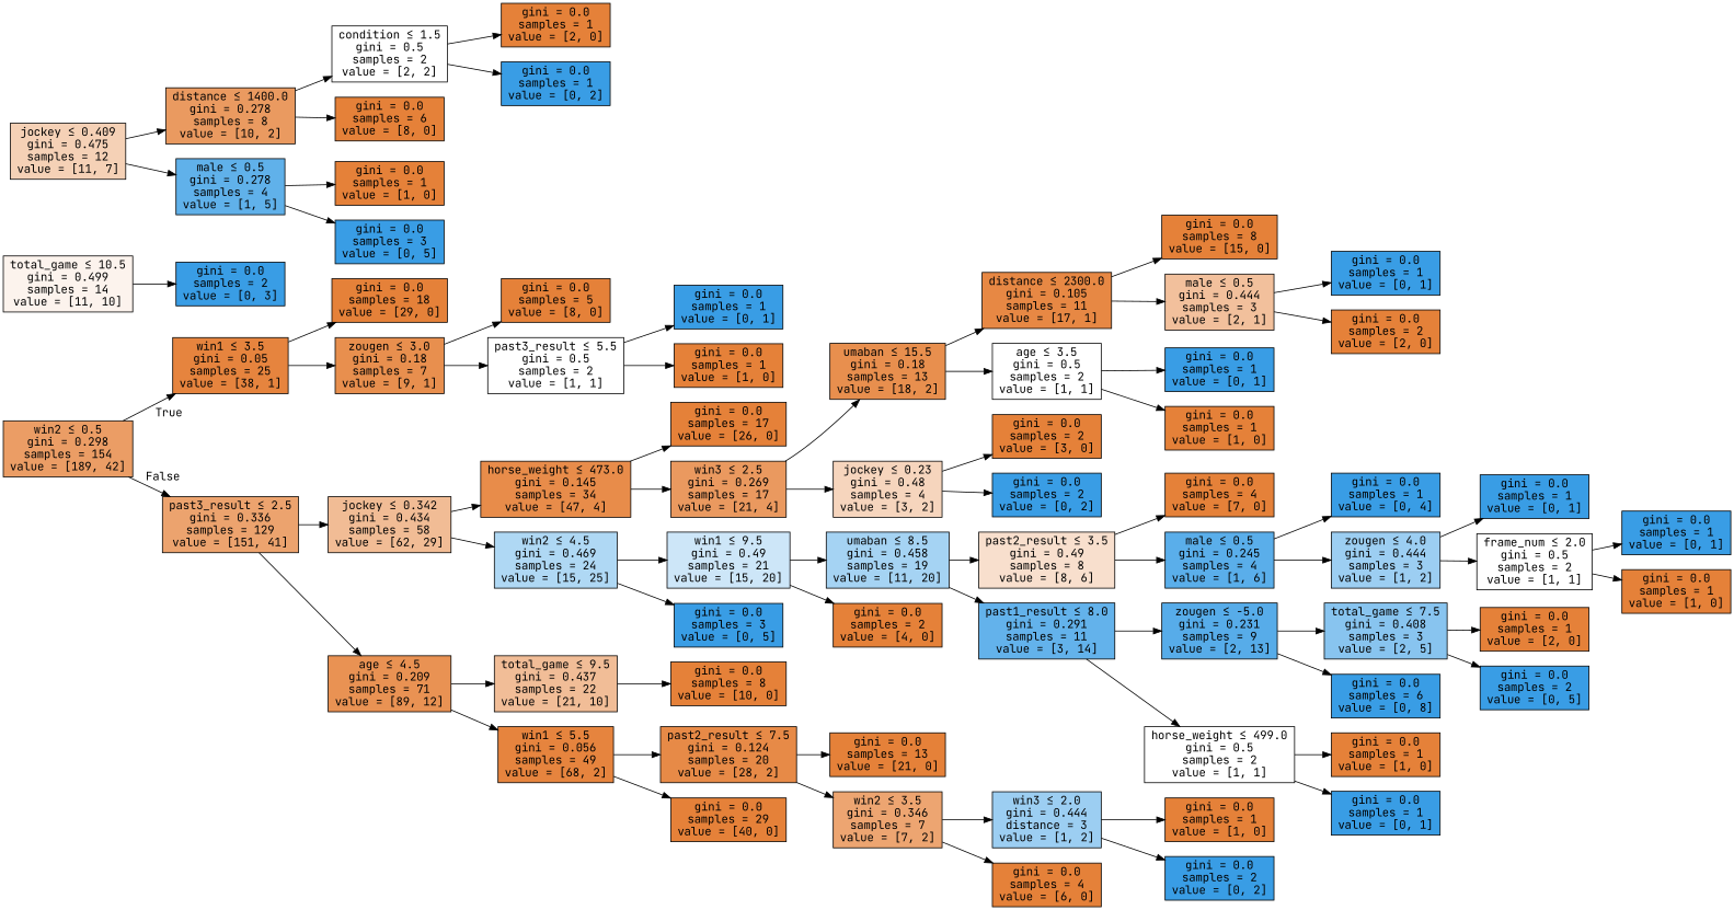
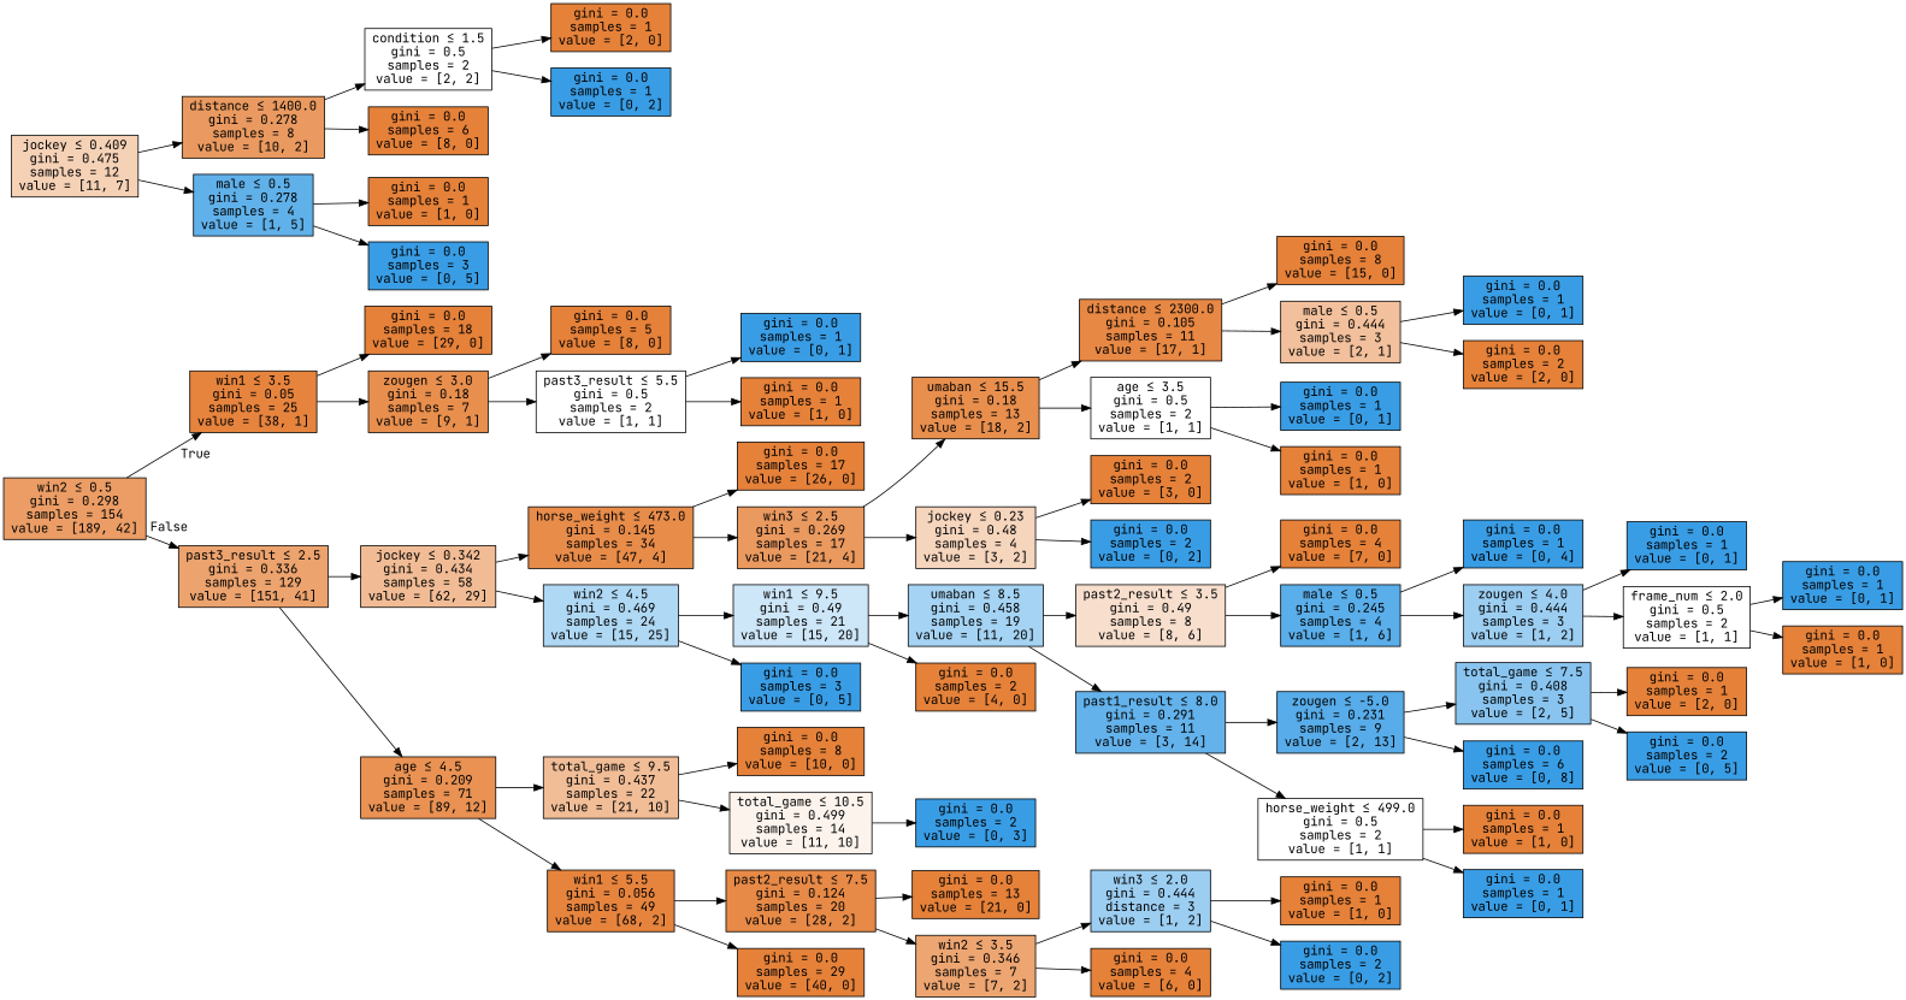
  digraph {
    fontname="JetBrains Mono"
    rankdir=LR
    node [color=black fillcolor="#e58139ff" fontname="JetBrains Mono" shape=box style=filled]
    edge [fontname="JetBrains Mono"]
    n1 [fillcolor="#e58139c6" label=<win2 &le; 0.5<br/>gini = 0.298<br/>samples = 154<br/>value = [189, 42]>]
    n2 [fillcolor="#e58139f8" label=<win1 &le; 3.5<br/>gini = 0.05<br/>samples = 25<br/>value = [38, 1]>]
    n3 [fillcolor="#e58139ba" label=<past3_result &le; 2.5<br/>gini = 0.336<br/>samples = 129<br/>value = [151, 41]>]
    n4 [label=<gini = 0.0<br/>samples = 18<br/>value = [29, 0]>]
    n5 [fillcolor="#e58139e3" label=<zougen &le; 3.0<br/>gini = 0.18<br/>samples = 7<br/>value = [9, 1]>]
    n6 [fillcolor="#e5813988" label=<jockey &le; 0.342<br/>gini = 0.434<br/>samples = 58<br/>value = [62, 29]>]
    n7 [fillcolor="#e58139dd" label=<age &le; 4.5<br/>gini = 0.209<br/>samples = 71<br/>value = [89, 12]>]
    n8 [label=<gini = 0.0<br/>samples = 5<br/>value = [8, 0]>]
    n9 [fillcolor="#e5813900" label=<past3_result &le; 5.5<br/>gini = 0.5<br/>samples = 2<br/>value = [1, 1]>]
    n10 [fillcolor="#399de5ff" label=<gini = 0.0<br/>samples = 1<br/>value = [0, 1]>]
    n11 [label=<gini = 0.0<br/>samples = 1<br/>value = [1, 0]>]
    n12 [fillcolor="#e58139e9" label=<horse_weight &le; 473.0<br/>gini = 0.145<br/>samples = 34<br/>value = [47, 4]>]
    n13 [fillcolor="#399de566" label=<win2 &le; 4.5<br/>gini = 0.469<br/>samples = 24<br/>value = [15, 25]>]
    n14 [fillcolor="#e5813986" label=<total_game &le; 9.5<br/>gini = 0.437<br/>samples = 22<br/>value = [21, 10]>]
    n15 [fillcolor="#e58139f8" label=<win1 &le; 5.5<br/>gini = 0.056<br/>samples = 49<br/>value = [68, 2]>]
    n16 [label=<gini = 0.0<br/>samples = 17<br/>value = [26, 0]>]
    n17 [fillcolor="#e58139ce" label=<win3 &le; 2.5<br/>gini = 0.269<br/>samples = 17<br/>value = [21, 4]>]
    n18 [fillcolor="#399de540" label=<win1 &le; 9.5<br/>gini = 0.49<br/>samples = 21<br/>value = [15, 20]>]
    n19 [fillcolor="#399de5ff" label=<gini = 0.0<br/>samples = 3<br/>value = [0, 5]>]
    n20 [fillcolor="#e58139e3" label=<umaban &le; 15.5<br/>gini = 0.18<br/>samples = 13<br/>value = [18, 2]>]
    n21 [fillcolor="#e5813955" label=<jockey &le; 0.23<br/>gini = 0.48<br/>samples = 4<br/>value = [3, 2]>]
    n22 [fillcolor="#e58139f0" label=<distance &le; 2300.0<br/>gini = 0.105<br/>samples = 11<br/>value = [17, 1]>]
    n23 [fillcolor="#e5813900" label=<age &le; 3.5<br/>gini = 0.5<br/>samples = 2<br/>value = [1, 1]>]
    n24 [label=<gini = 0.0<br/>samples = 2<br/>value = [3, 0]>]
    n25 [fillcolor="#399de5ff" label=<gini = 0.0<br/>samples = 2<br/>value = [0, 2]>]
    n26 [label=<gini = 0.0<br/>samples = 8<br/>value = [15, 0]>]
    n27 [fillcolor="#e581397f" label=<male &le; 0.5<br/>gini = 0.444<br/>samples = 3<br/>value = [2, 1]>]
    n28 [fillcolor="#399de5ff" label=<gini = 0.0<br/>samples = 1<br/>value = [0, 1]>]
    n29 [label=<gini = 0.0<br/>samples = 1<br/>value = [1, 0]>]
    n30 [fillcolor="#399de5ff" label=<gini = 0.0<br/>samples = 1<br/>value = [0, 1]>]
    n31 [label=<gini = 0.0<br/>samples = 2<br/>value = [2, 0]>]
    n32 [fillcolor="#399de573" label=<umaban &le; 8.5<br/>gini = 0.458<br/>samples = 19<br/>value = [11, 20]>]
    n33 [label=<gini = 0.0<br/>samples = 2<br/>value = [4, 0]>]
    n34 [fillcolor="#e5813940" label=<past2_result &le; 3.5<br/>gini = 0.49<br/>samples = 8<br/>value = [8, 6]>]
    n35 [fillcolor="#399de5c8" label=<past1_result &le; 8.0<br/>gini = 0.291<br/>samples = 11<br/>value = [3, 14]>]
    n36 [label=<gini = 0.0<br/>samples = 4<br/>value = [7, 0]>]
    n37 [fillcolor="#399de5d4" label=<male &le; 0.5<br/>gini = 0.245<br/>samples = 4<br/>value = [1, 6]>]
    n38 [fillcolor="#399de5d8" label=<zougen &le; -5.0<br/>gini = 0.231<br/>samples = 9<br/>value = [2, 13]>]
    n39 [fillcolor="#e5813900" label=<horse_weight &le; 499.0<br/>gini = 0.5<br/>samples = 2<br/>value = [1, 1]>]
    n40 [fillcolor="#399de5ff" label=<gini = 0.0<br/>samples = 1<br/>value = [0, 4]>]
    n41 [fillcolor="#399de57f" label=<zougen &le; 4.0<br/>gini = 0.444<br/>samples = 3<br/>value = [1, 2]>]
    n42 [fillcolor="#399de5ff" label=<gini = 0.0<br/>samples = 1<br/>value = [0, 1]>]
    n43 [fillcolor="#e5813900" label=<frame_num &le; 2.0<br/>gini = 0.5<br/>samples = 2<br/>value = [1, 1]>]
    n44 [fillcolor="#399de5ff" label=<gini = 0.0<br/>samples = 1<br/>value = [0, 1]>]
    n45 [label=<gini = 0.0<br/>samples = 1<br/>value = [1, 0]>]
    n46 [fillcolor="#399de599" label=<total_game &le; 7.5<br/>gini = 0.408<br/>samples = 3<br/>value = [2, 5]>]
    n47 [fillcolor="#399de5ff" label=<gini = 0.0<br/>samples = 6<br/>value = [0, 8]>]
    n48 [label=<gini = 0.0<br/>samples = 1<br/>value = [1, 0]>]
    n49 [fillcolor="#399de5ff" label=<gini = 0.0<br/>samples = 1<br/>value = [0, 1]>]
    n50 [label=<gini = 0.0<br/>samples = 1<br/>value = [2, 0]>]
    n51 [fillcolor="#399de5ff" label=<gini = 0.0<br/>samples = 2<br/>value = [0, 5]>]
    n52 [label=<gini = 0.0<br/>samples = 8<br/>value = [10, 0]>]
    n53 [fillcolor="#e5813917" label=<total_game &le; 10.5<br/>gini = 0.499<br/>samples = 14<br/>value = [11, 10]>]
    n54 [fillcolor="#e58139ed" label=<past2_result &le; 7.5<br/>gini = 0.124<br/>samples = 20<br/>value = [28, 2]>]
    n55 [label=<gini = 0.0<br/>samples = 29<br/>value = [40, 0]>]
    n56 [fillcolor="#399de5ff" label=<gini = 0.0<br/>samples = 2<br/>value = [0, 3]>]
    n57 [fillcolor="#e581395d" label=<jockey &le; 0.409<br/>gini = 0.475<br/>samples = 12<br/>value = [11, 7]>]
    n58 [fillcolor="#e58139cc" label=<distance &le; 1400.0<br/>gini = 0.278<br/>samples = 8<br/>value = [10, 2]>]
    n59 [fillcolor="#399de5cc" label=<male &le; 0.5<br/>gini = 0.278<br/>samples = 4<br/>value = [1, 5]>]
    n60 [fillcolor="#e5813900" label=<condition &le; 1.5<br/>gini = 0.5<br/>samples = 2<br/>value = [2, 2]>]
    n61 [label=<gini = 0.0<br/>samples = 6<br/>value = [8, 0]>]
    n62 [label=<gini = 0.0<br/>samples = 1<br/>value = [1, 0]>]
    n63 [fillcolor="#399de5ff" label=<gini = 0.0<br/>samples = 3<br/>value = [0, 5]>]
    n64 [label=<gini = 0.0<br/>samples = 1<br/>value = [2, 0]>]
    n65 [fillcolor="#399de5ff" label=<gini = 0.0<br/>samples = 1<br/>value = [0, 2]>]
    n66 [label=<gini = 0.0<br/>samples = 13<br/>value = [21, 0]>]
    n67 [fillcolor="#e58139b6" label=<win2 &le; 3.5<br/>gini = 0.346<br/>samples = 7<br/>value = [7, 2]>]
    n68 [fillcolor="#399de57f" label=<win3 &le; 2.0<br/>gini = 0.444<br/>distance = 3<br/>value = [1, 2]>]
    n69 [label=<gini = 0.0<br/>samples = 4<br/>value = [6, 0]>]
    n70 [label=<gini = 0.0<br/>samples = 1<br/>value = [1, 0]>]
    n71 [fillcolor="#399de5ff" label=<gini = 0.0<br/>samples = 2<br/>value = [0, 2]>]
    n1 -> n2 [headlabel=True labelangle=45 labeldistance=2.5]
    n1 -> n3 [headlabel=False labelangle=-45 labeldistance=2.5]
    n2 -> n4
    n2 -> n5
    n3 -> n6
    n3 -> n7
    n5 -> n8
    n5 -> n9
    n6 -> n12
    n6 -> n13
    n7 -> n14
    n7 -> n15
    n9 -> n10
    n9 -> n11
    n12 -> n16
    n12 -> n17
    n13 -> n18
    n13 -> n19
    n14 -> n52
+   n14 -> n53
    n15 -> n54
    n15 -> n55
    n17 -> n20
    n17 -> n21
    n18 -> n32
    n18 -> n33
    n20 -> n22
    n20 -> n23
    n21 -> n24
    n21 -> n25
    n22 -> n26
    n22 -> n27
    n23 -> n28
    n23 -> n29
    n27 -> n30
    n27 -> n31
    n32 -> n34
    n32 -> n35
    n34 -> n36
    n34 -> n37
    n35 -> n38
    n35 -> n39
    n37 -> n40
    n37 -> n41
    n38 -> n46
    n38 -> n47
    n39 -> n48
    n39 -> n49
    n41 -> n42
    n41 -> n43
    n43 -> n44
    n43 -> n45
    n46 -> n50
    n46 -> n51
    n53 -> n56
    n54 -> n66
    n54 -> n67
    n57 -> n58
    n57 -> n59
    n58 -> n60
    n58 -> n61
    n59 -> n62
    n59 -> n63
    n60 -> n64
    n60 -> n65
    n67 -> n68
    n67 -> n69
    n68 -> n70
    n68 -> n71
  }
